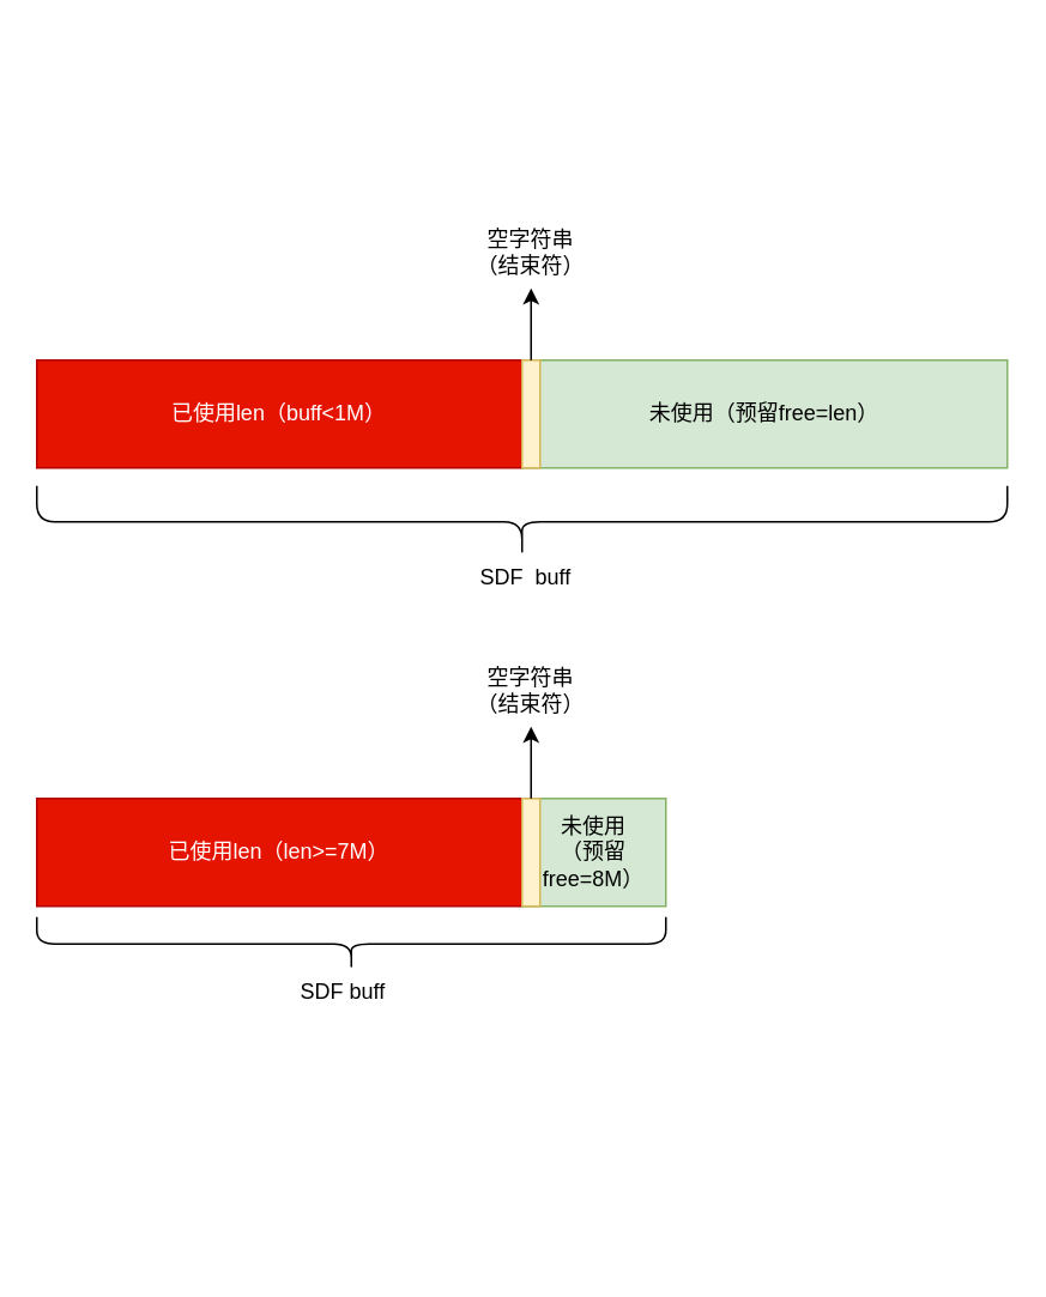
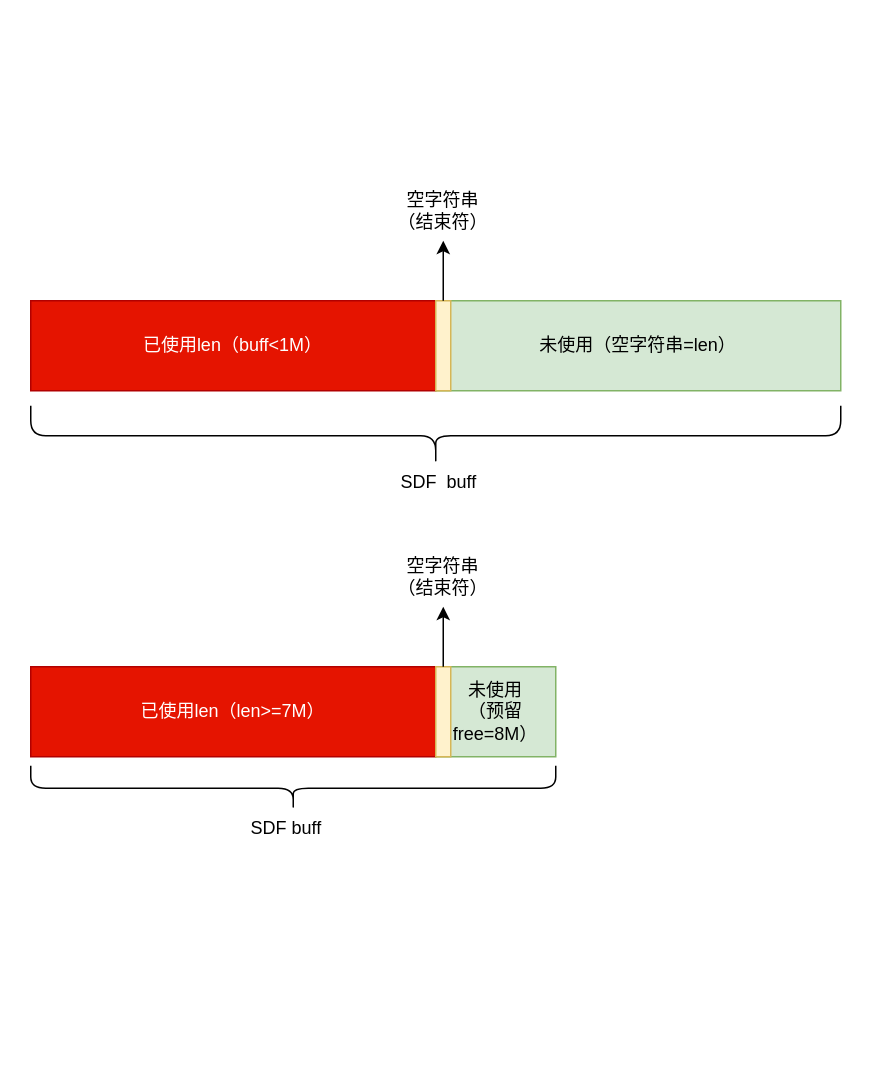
  <mxCell id="0" />
  <mxCell id="1" parent="0" />
  <mxCell id="2" value="已使用len（buff&amp;lt;1M）&lt;br&gt;" style="rounded=0;whiteSpace=wrap;html=1;fillColor=#e51400;strokeColor=#B20000;fontColor=#ffffff;" vertex="1" parent="1"><mxGeometry x="20" y="200" width="270" height="60" as="geometry" /></mxCell>
- <mxCell id="3" value="未使用（预留free=len）" style="rounded=0;whiteSpace=wrap;html=1;fillColor=#d5e8d4;strokeColor=#82b366;" vertex="1" parent="1"><mxGeometry x="290" y="200" width="270" height="60" as="geometry" /></mxCell>
+ <mxCell id="3" value="未使用（空字符串=len）" style="rounded=0;whiteSpace=wrap;html=1;fillColor=#d5e8d4;strokeColor=#82b366;" vertex="1" parent="1"><mxGeometry x="290" y="200" width="270" height="60" as="geometry" /></mxCell>
  <mxCell id="4" value="" style="rounded=0;whiteSpace=wrap;html=1;fillColor=#fff2cc;strokeColor=#d6b656;" vertex="1" parent="1"><mxGeometry x="290" y="200" width="10" height="60" as="geometry" /></mxCell>
  <mxCell id="5" value="" style="endArrow=classic;html=1;exitX=0.5;exitY=0;exitDx=0;exitDy=0;" edge="1" parent="1" source="4"><mxGeometry width="50" height="50" relative="1" as="geometry"><mxPoint x="310" y="170" as="sourcePoint" /><mxPoint x="295" y="160" as="targetPoint" /></mxGeometry></mxCell>
  <mxCell id="6" value="空字符串（结束符）" style="text;html=1;strokeColor=none;fillColor=none;align=center;verticalAlign=middle;whiteSpace=wrap;rounded=0;" vertex="1" parent="1"><mxGeometry x="260" y="130" width="70" height="20" as="geometry" /></mxCell>
  <mxCell id="7" value="已使用len（len&amp;gt;=7M）&lt;br&gt;" style="rounded=0;whiteSpace=wrap;html=1;fillColor=#e51400;strokeColor=#B20000;fontColor=#ffffff;" vertex="1" parent="1"><mxGeometry x="20" y="444" width="270" height="60" as="geometry" /></mxCell>
  <mxCell id="8" value="未使用&lt;br&gt;（预留free=8M）" style="rounded=0;whiteSpace=wrap;html=1;fillColor=#d5e8d4;strokeColor=#82b366;" vertex="1" parent="1"><mxGeometry x="290" y="444" width="80" height="60" as="geometry" /></mxCell>
  <mxCell id="9" value="" style="rounded=0;whiteSpace=wrap;html=1;fillColor=#fff2cc;strokeColor=#d6b656;" vertex="1" parent="1"><mxGeometry x="290" y="444" width="10" height="60" as="geometry" /></mxCell>
  <mxCell id="10" value="" style="endArrow=classic;html=1;exitX=0.5;exitY=0;exitDx=0;exitDy=0;" edge="1" parent="1" source="9"><mxGeometry width="50" height="50" relative="1" as="geometry"><mxPoint x="310" y="414" as="sourcePoint" /><mxPoint x="295" y="404" as="targetPoint" /></mxGeometry></mxCell>
  <mxCell id="11" value="空字符串（结束符）" style="text;html=1;strokeColor=none;fillColor=none;align=center;verticalAlign=middle;whiteSpace=wrap;rounded=0;" vertex="1" parent="1"><mxGeometry x="260" y="374" width="70" height="20" as="geometry" /></mxCell>
  <mxCell id="12" value="" style="shape=curlyBracket;whiteSpace=wrap;html=1;rounded=1;rotation=-90;" vertex="1" parent="1"><mxGeometry x="270" y="20" width="40" height="540" as="geometry" /></mxCell>
  <mxCell id="13" value="SDF&amp;nbsp; buff" style="text;html=1;resizable=0;points=[];autosize=1;align=left;verticalAlign=top;spacingTop=-4;" vertex="1" parent="1"><mxGeometry x="265" y="311" width="70" height="20" as="geometry" /></mxCell>
  <mxCell id="14" value="" style="shape=curlyBracket;whiteSpace=wrap;html=1;rounded=1;rotation=-90;" vertex="1" parent="1"><mxGeometry x="180" y="350" width="30" height="350" as="geometry" /></mxCell>
  <mxCell id="15" value="SDF buff" style="text;html=1;resizable=0;points=[];autosize=1;align=left;verticalAlign=top;spacingTop=-4;" vertex="1" parent="1"><mxGeometry x="165" y="542" width="60" height="20" as="geometry" /></mxCell>
